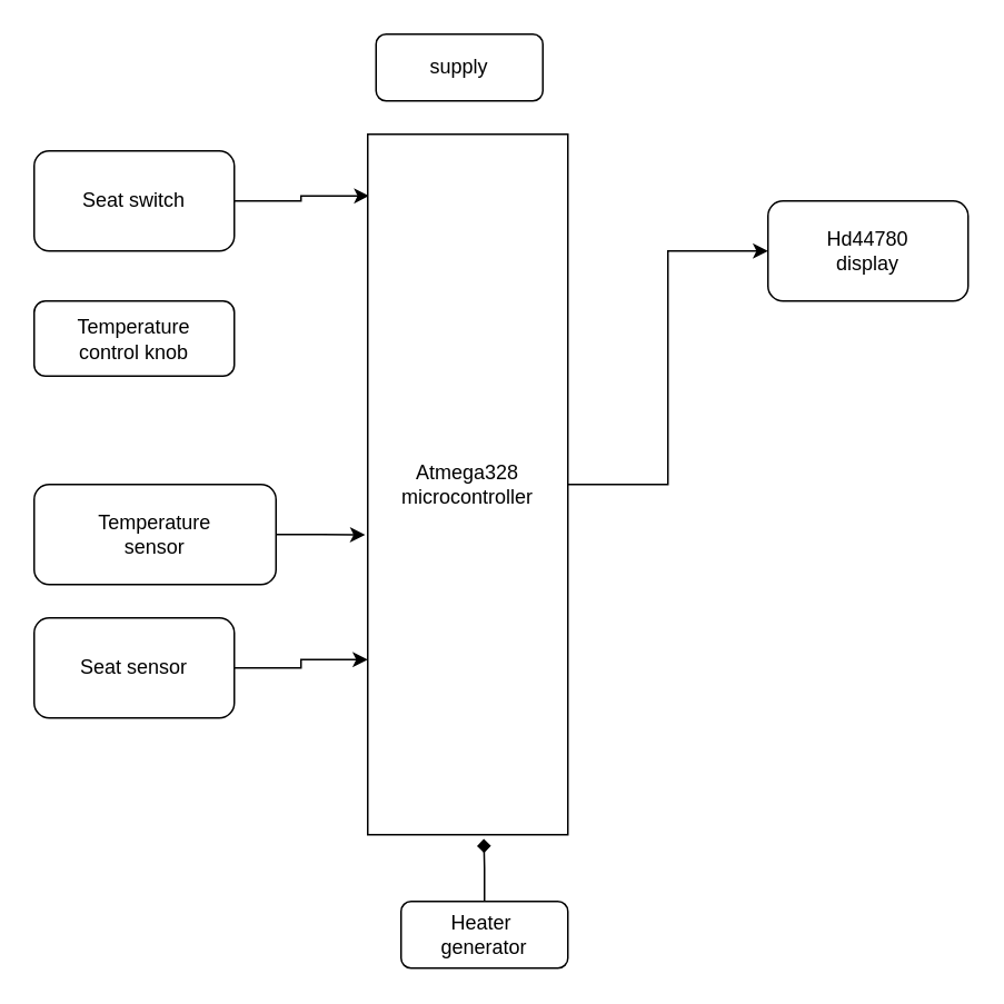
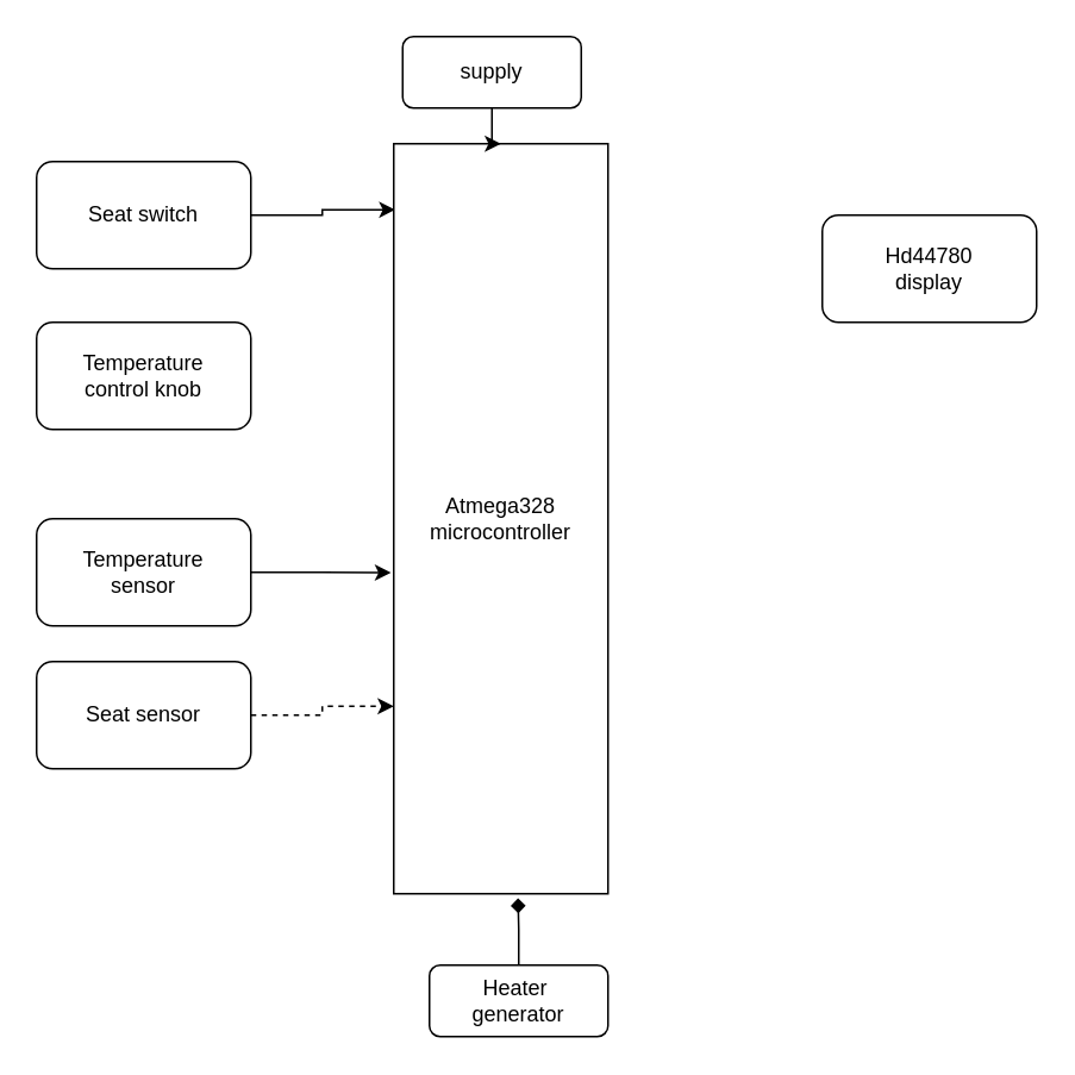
  <mxCell id="0" />
  <mxCell id="1" parent="0" />
  <mxCell id="2" style="edgeStyle=orthogonalEdgeStyle;rounded=0;orthogonalLoop=1;jettySize=auto;html=1;exitX=0.5;exitY=1;exitDx=0;exitDy=0;" edge="1" parent="1"><mxGeometry relative="1" as="geometry"><mxPoint x="275" y="370" as="targetPoint" /><mxPoint x="275" y="340" as="sourcePoint" /></mxGeometry></mxCell>
  <mxCell id="3" value="Hd44780&lt;br&gt;display" style="rounded=1;whiteSpace=wrap;html=1;" vertex="1" parent="1"><mxGeometry x="460" y="120" width="120" height="60" as="geometry" /></mxCell>
  <mxCell id="4" style="edgeStyle=orthogonalEdgeStyle;rounded=0;orthogonalLoop=1;jettySize=auto;html=1;entryX=-0.013;entryY=0.572;entryDx=0;entryDy=0;entryPerimeter=0;" edge="1" parent="1" source="5" target="10"><mxGeometry relative="1" as="geometry" /></mxCell>
- <mxCell id="5" value="Temperature&lt;br&gt;sensor" style="rounded=1;whiteSpace=wrap;html=1;" vertex="1" parent="1"><mxGeometry x="20" y="290" width="145" height="60" as="geometry" /></mxCell>
- <mxCell id="6" value="Temperature&lt;br&gt;control knob" style="rounded=1;whiteSpace=wrap;html=1;" vertex="1" parent="1"><mxGeometry x="20" y="180" width="120" height="45" as="geometry" /></mxCell>
+ <mxCell id="5" value="Temperature&lt;br&gt;sensor" style="rounded=1;whiteSpace=wrap;html=1;" vertex="1" parent="1"><mxGeometry x="20" y="290" width="120" height="60" as="geometry" /></mxCell>
+ <mxCell id="6" value="Temperature&lt;br&gt;control knob" style="rounded=1;whiteSpace=wrap;html=1;" vertex="1" parent="1"><mxGeometry x="20" y="180" width="120" height="60" as="geometry" /></mxCell>
  <mxCell id="7" style="edgeStyle=orthogonalEdgeStyle;rounded=0;orthogonalLoop=1;jettySize=auto;html=1;entryX=0.007;entryY=0.088;entryDx=0;entryDy=0;entryPerimeter=0;" edge="1" parent="1" source="8" target="10"><mxGeometry relative="1" as="geometry" /></mxCell>
  <mxCell id="8" value="Seat switch" style="rounded=1;whiteSpace=wrap;html=1;" vertex="1" parent="1"><mxGeometry x="20" y="90" width="120" height="60" as="geometry" /></mxCell>
- <mxCell id="9" style="edgeStyle=orthogonalEdgeStyle;rounded=0;orthogonalLoop=1;jettySize=auto;html=1;entryX=0;entryY=0.5;entryDx=0;entryDy=0;" edge="1" parent="1" source="10" target="3"><mxGeometry relative="1" as="geometry" /></mxCell>
  <mxCell id="10" value="Atmega328&lt;br&gt;microcontroller" style="rounded=0;whiteSpace=wrap;html=1;" vertex="1" parent="1"><mxGeometry x="220" y="80" width="120" height="420" as="geometry" /></mxCell>
- <mxCell id="11" style="edgeStyle=orthogonalEdgeStyle;rounded=0;orthogonalLoop=1;jettySize=auto;html=1;entryX=0;entryY=0.75;entryDx=0;entryDy=0;" edge="1" parent="1" source="12" target="10"><mxGeometry relative="1" as="geometry" /></mxCell>
+ <mxCell id="11" style="edgeStyle=orthogonalEdgeStyle;rounded=0;orthogonalLoop=1;jettySize=auto;html=1;entryX=0;entryY=0.75;entryDx=0;entryDy=0;dashed=1;" edge="1" parent="1" source="12" target="10"><mxGeometry relative="1" as="geometry" /></mxCell>
  <mxCell id="12" value="Seat sensor" style="rounded=1;whiteSpace=wrap;html=1;" vertex="1" parent="1"><mxGeometry x="20" y="370" width="120" height="60" as="geometry" /></mxCell>
+ <mxCell id="13" value="" style="edgeStyle=orthogonalEdgeStyle;rounded=0;orthogonalLoop=1;jettySize=auto;html=1;" edge="1" parent="1" source="14" target="10"><mxGeometry relative="1" as="geometry" /></mxCell>
  <mxCell id="14" value="supply" style="rounded=1;whiteSpace=wrap;html=1;" vertex="1" parent="1"><mxGeometry x="225" y="20" width="100" height="40" as="geometry" /></mxCell>
  <mxCell id="15" style="edgeStyle=orthogonalEdgeStyle;rounded=0;orthogonalLoop=1;jettySize=auto;html=1;entryX=0.58;entryY=1.006;entryDx=0;entryDy=0;entryPerimeter=0;endArrow=diamond;" edge="1" parent="1" source="16" target="10"><mxGeometry relative="1" as="geometry" /></mxCell>
  <mxCell id="16" value="Heater&amp;nbsp;&lt;br&gt;generator" style="rounded=1;whiteSpace=wrap;html=1;" vertex="1" parent="1"><mxGeometry x="240" y="540" width="100" height="40" as="geometry" /></mxCell>
  <mxCell id="17" style="edgeStyle=orthogonalEdgeStyle;rounded=0;orthogonalLoop=1;jettySize=auto;html=1;exitX=0.5;exitY=1;exitDx=0;exitDy=0;" edge="1" parent="1" source="16" target="16"><mxGeometry relative="1" as="geometry" /></mxCell>
